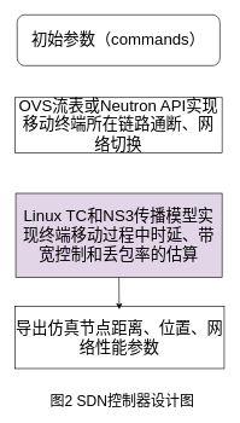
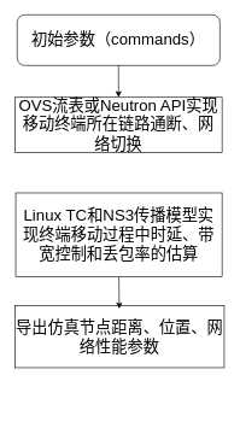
  <mxCell id="0" />
  <mxCell id="1" parent="0" />
  <mxCell id="2" value="&lt;div style=&quot;font-size: 22px&quot;&gt;&lt;span&gt;OVS&lt;/span&gt;&lt;span&gt;流表&lt;/span&gt;&lt;span&gt;或&lt;/span&gt;&lt;span&gt;Neutron API&lt;/span&gt;&lt;span&gt;实现移动终端所在链路通断、网络切换&lt;/span&gt;&lt;/div&gt;" style="rounded=0;whiteSpace=wrap;html=1;" vertex="1" parent="1"><mxGeometry x="20" y="134" width="286" height="76" as="geometry" /></mxCell>
  <mxCell id="3" value="&lt;div style=&quot;font-size: 22px&quot;&gt;初始参数（commands）&lt;/div&gt;" style="whiteSpace=wrap;html=1;rounded=1;" vertex="1" parent="1"><mxGeometry x="23" y="20" width="280" height="70" as="geometry" /></mxCell>
- <mxCell id="4" value="&lt;div style=&quot;font-size: 22px&quot;&gt;&lt;span&gt;Linux TC&lt;/span&gt;&lt;span&gt;和&lt;/span&gt;&lt;span&gt;NS3&lt;/span&gt;&lt;span&gt;传播模型实现终端移动过程中时延、带宽控制和丢包率的估算&lt;/span&gt;&lt;/div&gt;" style="rounded=0;whiteSpace=wrap;html=1;fillColor=#e1d5e7;" vertex="1" parent="1"><mxGeometry x="21" y="266" width="285" height="116" as="geometry" /></mxCell>
+ <mxCell id="4" value="&lt;div style=&quot;font-size: 22px&quot;&gt;&lt;span&gt;Linux TC&lt;/span&gt;&lt;span&gt;和&lt;/span&gt;&lt;span&gt;NS3&lt;/span&gt;&lt;span&gt;传播模型实现终端移动过程中时延、带宽控制和丢包率的估算&lt;/span&gt;&lt;/div&gt;" style="rounded=0;whiteSpace=wrap;html=1;" vertex="1" parent="1"><mxGeometry x="21" y="266" width="285" height="116" as="geometry" /></mxCell>
  <mxCell id="5" value="&lt;font style=&quot;font-size: 22px&quot;&gt;导出仿真节点距离、位置、网络性能参数&lt;/font&gt;" style="rounded=0;whiteSpace=wrap;html=1;" vertex="1" parent="1"><mxGeometry x="20" y="421.5" width="289" height="86" as="geometry" /></mxCell>
+ <mxCell id="6" value="" style="endArrow=classic;html=1;exitX=0.5;exitY=1;exitDx=0;exitDy=0;entryX=0.5;entryY=0;entryDx=0;entryDy=0;" edge="1" parent="1" source="3" target="2"><mxGeometry width="50" height="50" relative="1" as="geometry"><mxPoint x="137" y="187" as="sourcePoint" /><mxPoint x="167" y="167" as="targetPoint" /></mxGeometry></mxCell>
  <mxCell id="7" value="" style="endArrow=classic;html=1;exitX=0.5;exitY=1;exitDx=0;exitDy=0;" edge="1" parent="1" source="4"><mxGeometry width="50" height="50" relative="1" as="geometry"><mxPoint x="168" y="395" as="sourcePoint" /><mxPoint x="164" y="426" as="targetPoint" /></mxGeometry></mxCell>
- <mxCell id="8" value="&lt;font style=&quot;font-size: 20px&quot;&gt;图2 SDN控制器设计图&lt;/font&gt;" style="text;html=1;resizable=0;autosize=1;align=center;verticalAlign=middle;points=[];fillColor=none;strokeColor=none;rounded=0;" vertex="1" parent="1"><mxGeometry x="63" y="540" width="209" height="21" as="geometry" /></mxCell>
